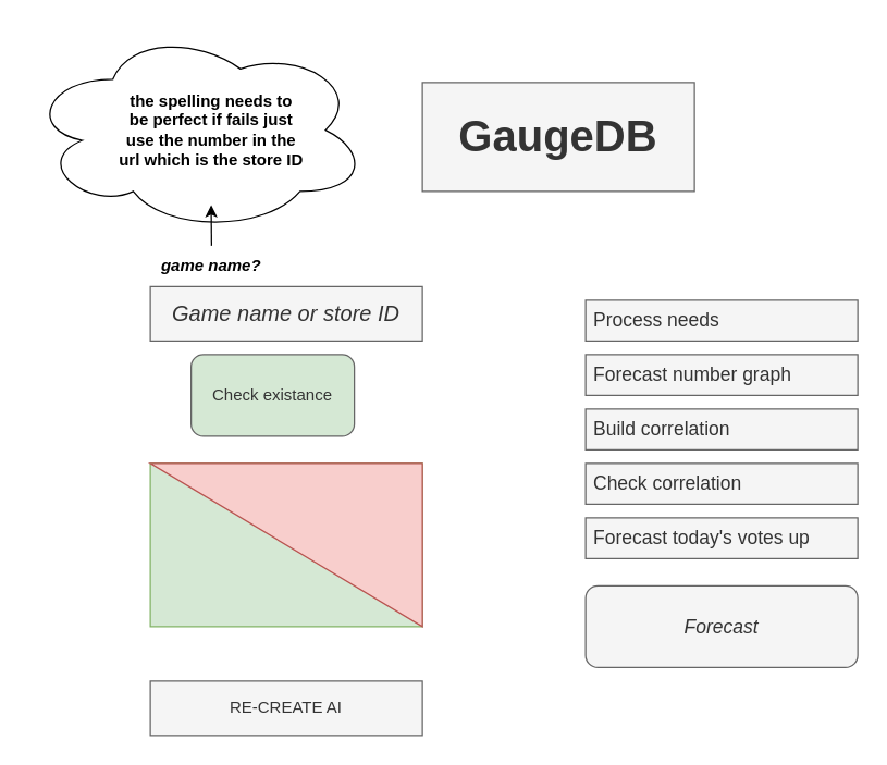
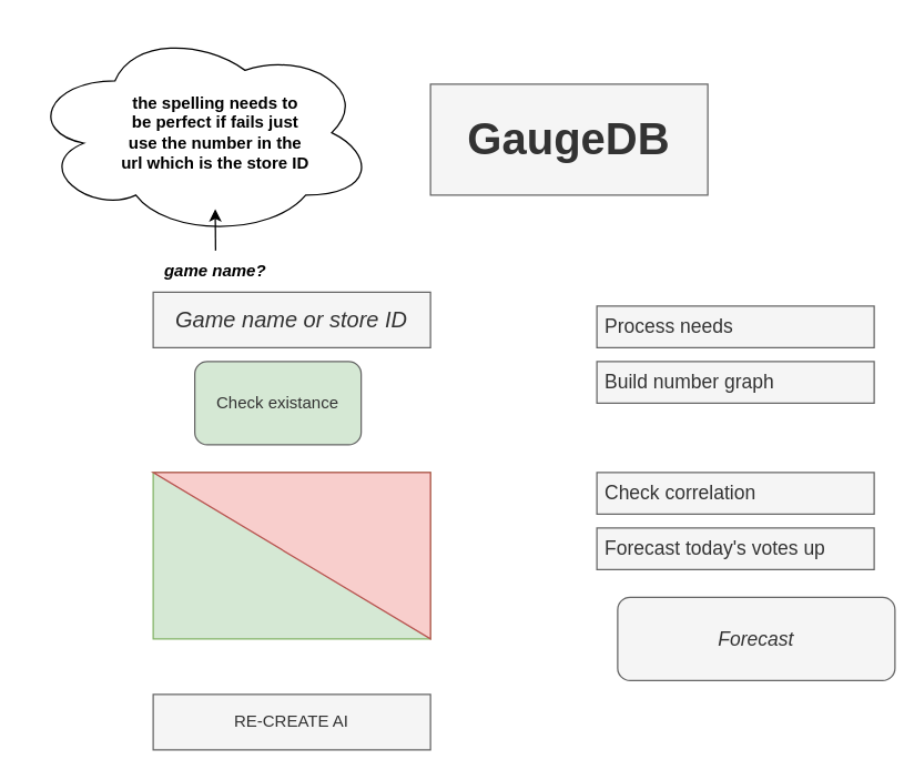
  <mxCell id="0" />
  <mxCell id="1" parent="0" />
  <mxCell id="2" value="&lt;font size=&quot;1&quot;&gt;&lt;b&gt;&lt;font style=&quot;font-size: 32px;&quot;&gt;GaugeDB&lt;/font&gt;&lt;/b&gt;&lt;/font&gt;" style="text;html=1;strokeColor=#666666;fillColor=#f5f5f5;align=center;verticalAlign=middle;whiteSpace=wrap;rounded=0;fontColor=#333333;" vertex="1" parent="1"><mxGeometry x="310" y="60" width="200" height="80" as="geometry" /></mxCell>
  <mxCell id="3" value="&lt;font style=&quot;font-size: 16px;&quot;&gt;&lt;i&gt;Game name or store ID&lt;br&gt;&lt;/i&gt;&lt;/font&gt;" style="text;html=1;align=center;verticalAlign=middle;whiteSpace=wrap;rounded=0;fillColor=#f5f5f5;fontColor=#333333;strokeColor=#666666;" vertex="1" parent="1"><mxGeometry x="110" y="210" width="200" height="40" as="geometry" /></mxCell>
  <mxCell id="4" value="Check existance" style="rounded=1;whiteSpace=wrap;html=1;fillColor=#d5e8d4;fontColor=#333333;strokeColor=#666666;" vertex="1" parent="1"><mxGeometry x="140" y="260" width="120" height="60" as="geometry" /></mxCell>
  <mxCell id="5" value="RE-CREATE AI" style="text;html=1;strokeColor=#666666;fillColor=#f5f5f5;align=center;verticalAlign=middle;whiteSpace=wrap;rounded=0;fontColor=#333333;" vertex="1" parent="1"><mxGeometry x="110" y="500" width="200" height="40" as="geometry" /></mxCell>
  <mxCell id="6" value="" style="rounded=0;whiteSpace=wrap;html=1;fillColor=#d5e8d4;strokeColor=#82b366;" vertex="1" parent="1"><mxGeometry x="110" y="340" width="200" height="120" as="geometry" /></mxCell>
  <mxCell id="7" value="" style="verticalLabelPosition=bottom;verticalAlign=top;html=1;shape=mxgraph.basic.orthogonal_triangle;rotation=-180;fillColor=#f8cecc;strokeColor=#b85450;" vertex="1" parent="1"><mxGeometry x="110" y="340" width="200" height="120" as="geometry" /></mxCell>
  <mxCell id="8" value="&lt;i&gt;&lt;b&gt;game name?&lt;/b&gt;&lt;/i&gt;" style="text;html=1;strokeColor=none;fillColor=none;align=center;verticalAlign=middle;whiteSpace=wrap;rounded=0;" vertex="1" parent="1"><mxGeometry x="110" y="180" width="90" height="30" as="geometry" /></mxCell>
  <mxCell id="9" value="" style="ellipse;shape=cloud;whiteSpace=wrap;html=1;" vertex="1" parent="1"><mxGeometry x="20" width="250" height="150" as="geometry" y="20" /></mxCell>
  <mxCell id="10" style="edgeStyle=orthogonalEdgeStyle;rounded=0;orthogonalLoop=1;jettySize=auto;html=1;exitX=0.5;exitY=0;exitDx=0;exitDy=0;entryX=0.539;entryY=0.867;entryDx=0;entryDy=0;entryPerimeter=0;" edge="1" parent="1" source="8" target="9"><mxGeometry relative="1" as="geometry" /></mxCell>
  <mxCell id="11" value="&lt;b&gt;&lt;font style=&quot;font-size: 12px;&quot;&gt;the spelling needs to be perfect if fails just use the number in the url which is the store ID&lt;/font&gt;&lt;/b&gt;" style="text;html=1;strokeColor=none;fillColor=none;align=center;verticalAlign=middle;whiteSpace=wrap;rounded=0;" vertex="1" parent="1"><mxGeometry x="86.25" y="65" width="137.5" height="60" as="geometry" /></mxCell>
  <mxCell id="12" value="&lt;font style=&quot;font-size: 14px;&quot;&gt;Process needs&lt;/font&gt;" style="text;strokeColor=#666666;fillColor=#f5f5f5;align=left;verticalAlign=middle;spacingLeft=4;spacingRight=4;overflow=hidden;points=[[0,0.5],[1,0.5]];portConstraint=eastwest;rotatable=0;whiteSpace=wrap;html=1;fontColor=#333333;" vertex="1" parent="1"><mxGeometry x="430" y="220" width="200" height="30" as="geometry" /></mxCell>
- <mxCell id="13" value="Forecast number graph" style="text;strokeColor=#666666;fillColor=#f5f5f5;align=left;verticalAlign=middle;spacingLeft=4;spacingRight=4;overflow=hidden;points=[[0,0.5],[1,0.5]];portConstraint=eastwest;rotatable=0;whiteSpace=wrap;html=1;fontSize=14;fontColor=#333333;" vertex="1" parent="1"><mxGeometry x="430" y="260" width="200" height="30" as="geometry" /></mxCell>
- <mxCell id="14" value="Build correlation" style="text;strokeColor=#666666;fillColor=#f5f5f5;align=left;verticalAlign=middle;spacingLeft=4;spacingRight=4;overflow=hidden;points=[[0,0.5],[1,0.5]];portConstraint=eastwest;rotatable=0;whiteSpace=wrap;html=1;fontSize=14;fontColor=#333333;" vertex="1" parent="1"><mxGeometry x="430" y="300" width="200" height="30" as="geometry" /></mxCell>
+ <mxCell id="13" value="Build number graph" style="text;strokeColor=#666666;fillColor=#f5f5f5;align=left;verticalAlign=middle;spacingLeft=4;spacingRight=4;overflow=hidden;points=[[0,0.5],[1,0.5]];portConstraint=eastwest;rotatable=0;whiteSpace=wrap;html=1;fontSize=14;fontColor=#333333;" vertex="1" parent="1"><mxGeometry x="430" y="260" width="200" height="30" as="geometry" /></mxCell>
  <mxCell id="15" value="Check correlation" style="text;strokeColor=#666666;fillColor=#f5f5f5;align=left;verticalAlign=middle;spacingLeft=4;spacingRight=4;overflow=hidden;points=[[0,0.5],[1,0.5]];portConstraint=eastwest;rotatable=0;whiteSpace=wrap;html=1;fontSize=14;fontColor=#333333;" vertex="1" parent="1"><mxGeometry x="430" y="340" width="200" height="30" as="geometry" /></mxCell>
  <mxCell id="16" value="Forecast today's votes up" style="text;strokeColor=#666666;fillColor=#f5f5f5;align=left;verticalAlign=middle;spacingLeft=4;spacingRight=4;overflow=hidden;points=[[0,0.5],[1,0.5]];portConstraint=eastwest;rotatable=0;whiteSpace=wrap;html=1;fontSize=14;fontColor=#333333;" vertex="1" parent="1"><mxGeometry x="430" y="380" width="200" height="30" as="geometry" /></mxCell>
- <mxCell id="17" value="&lt;font style=&quot;font-size: 14px;&quot;&gt;&lt;i&gt;Forecast&lt;/i&gt;&lt;/font&gt;" style="rounded=1;whiteSpace=wrap;html=1;fillColor=#f5f5f5;fontColor=#333333;strokeColor=#666666;" vertex="1" parent="1"><mxGeometry x="430" y="430" width="200" height="60" as="geometry" /></mxCell>
+ <mxCell id="17" value="&lt;font style=&quot;font-size: 14px;&quot;&gt;&lt;i&gt;Forecast&lt;/i&gt;&lt;/font&gt;" style="rounded=1;whiteSpace=wrap;html=1;fillColor=#f5f5f5;fontColor=#333333;strokeColor=#666666;" vertex="1" parent="1"><mxGeometry x="445" y="430" width="200" height="60" as="geometry" /></mxCell>
